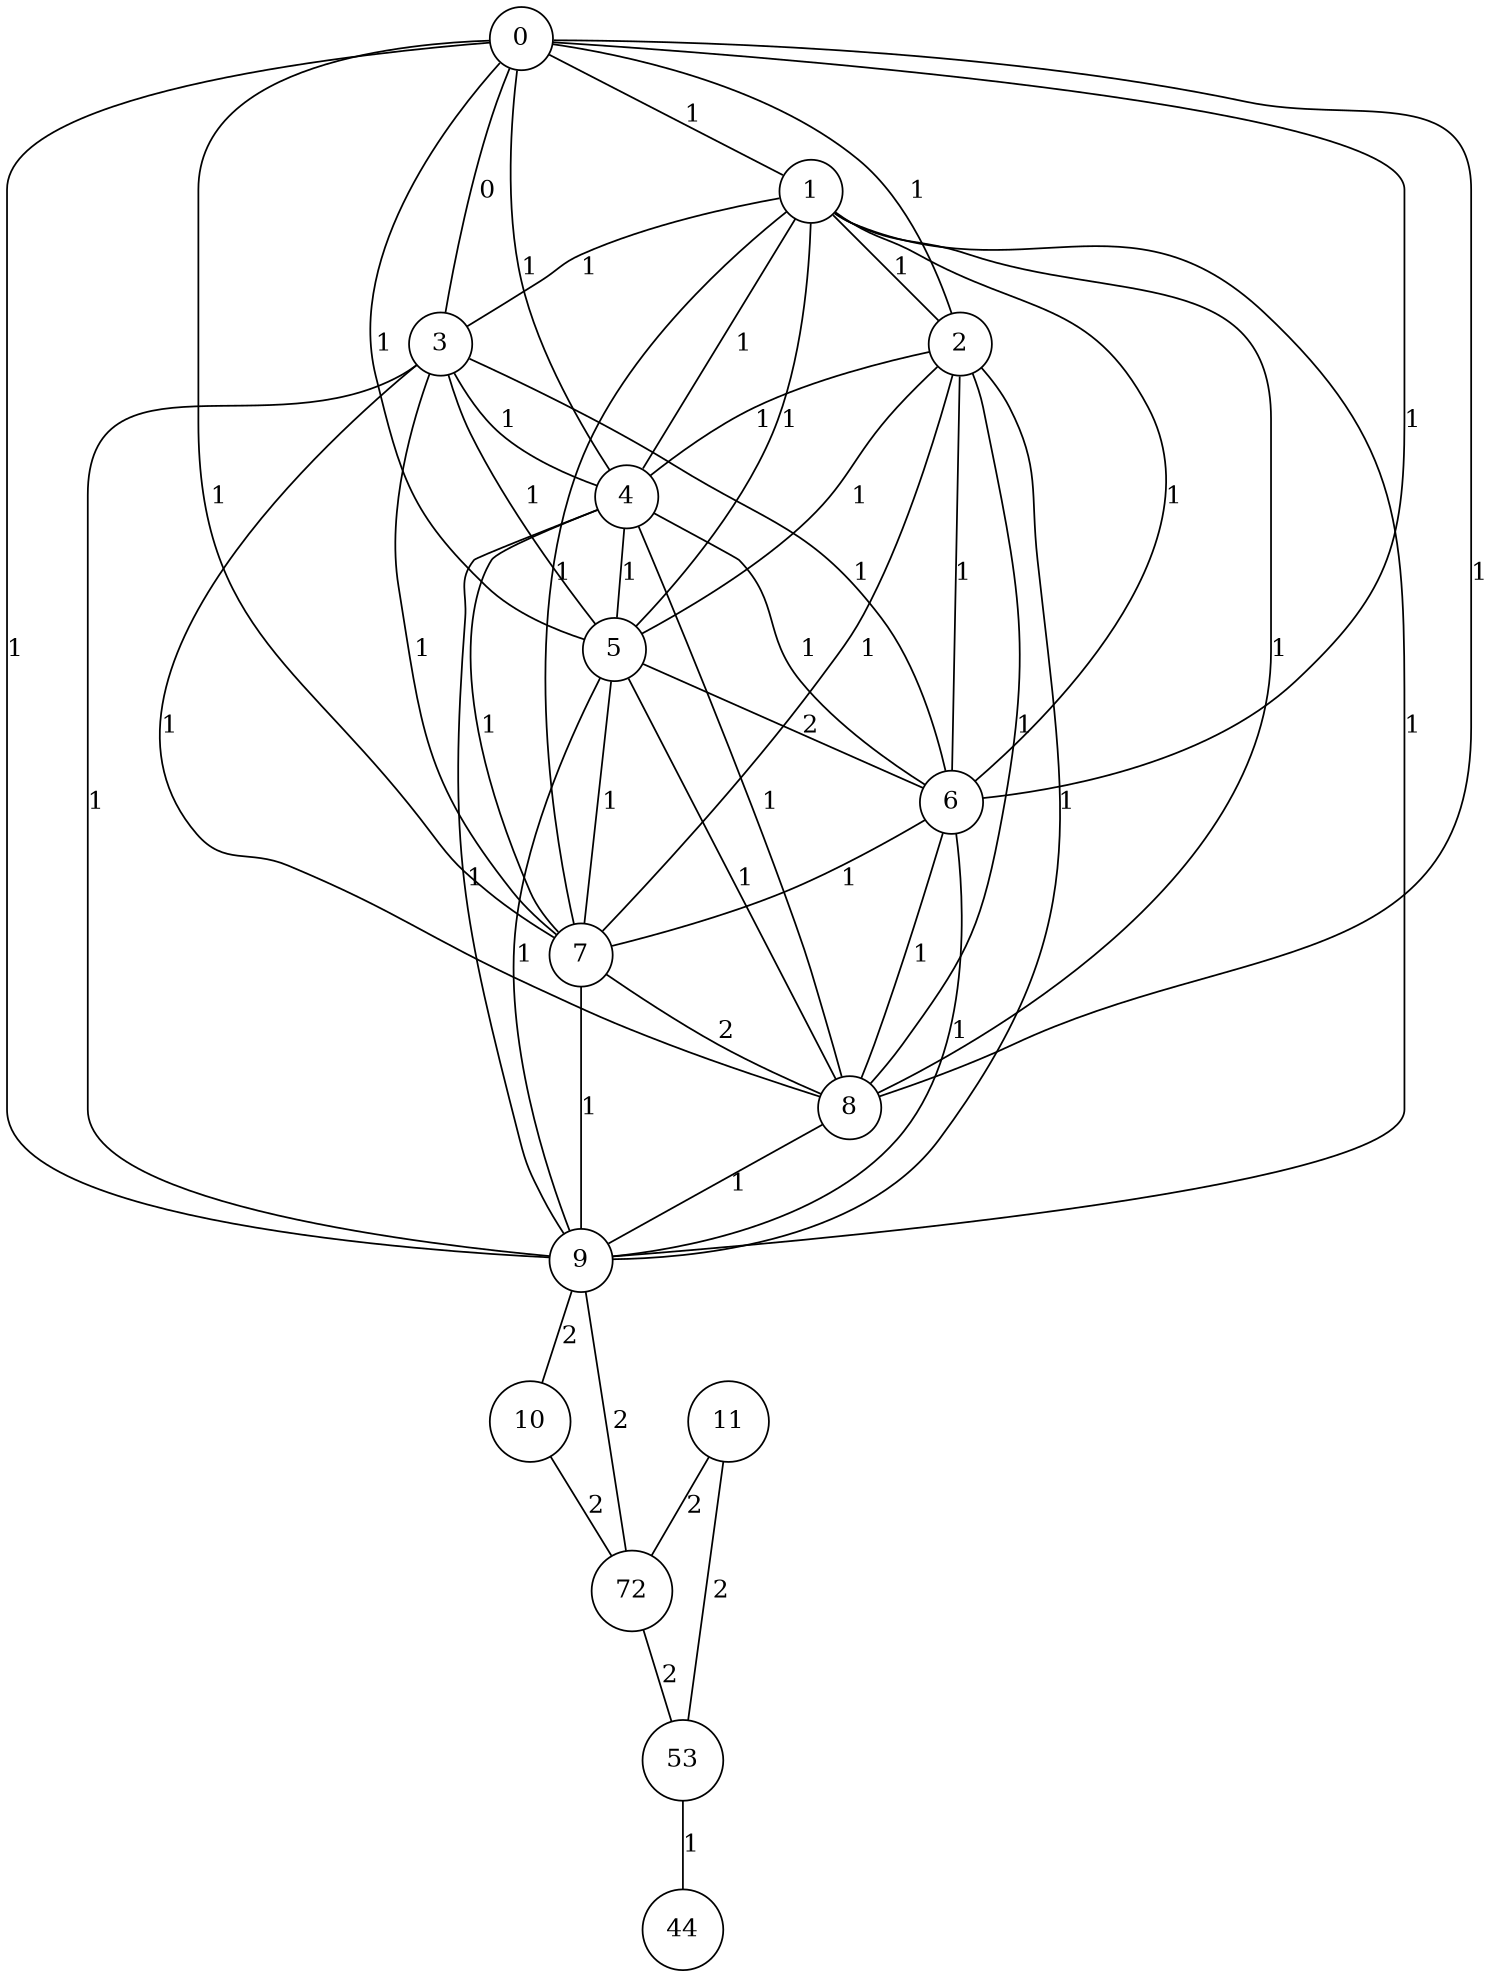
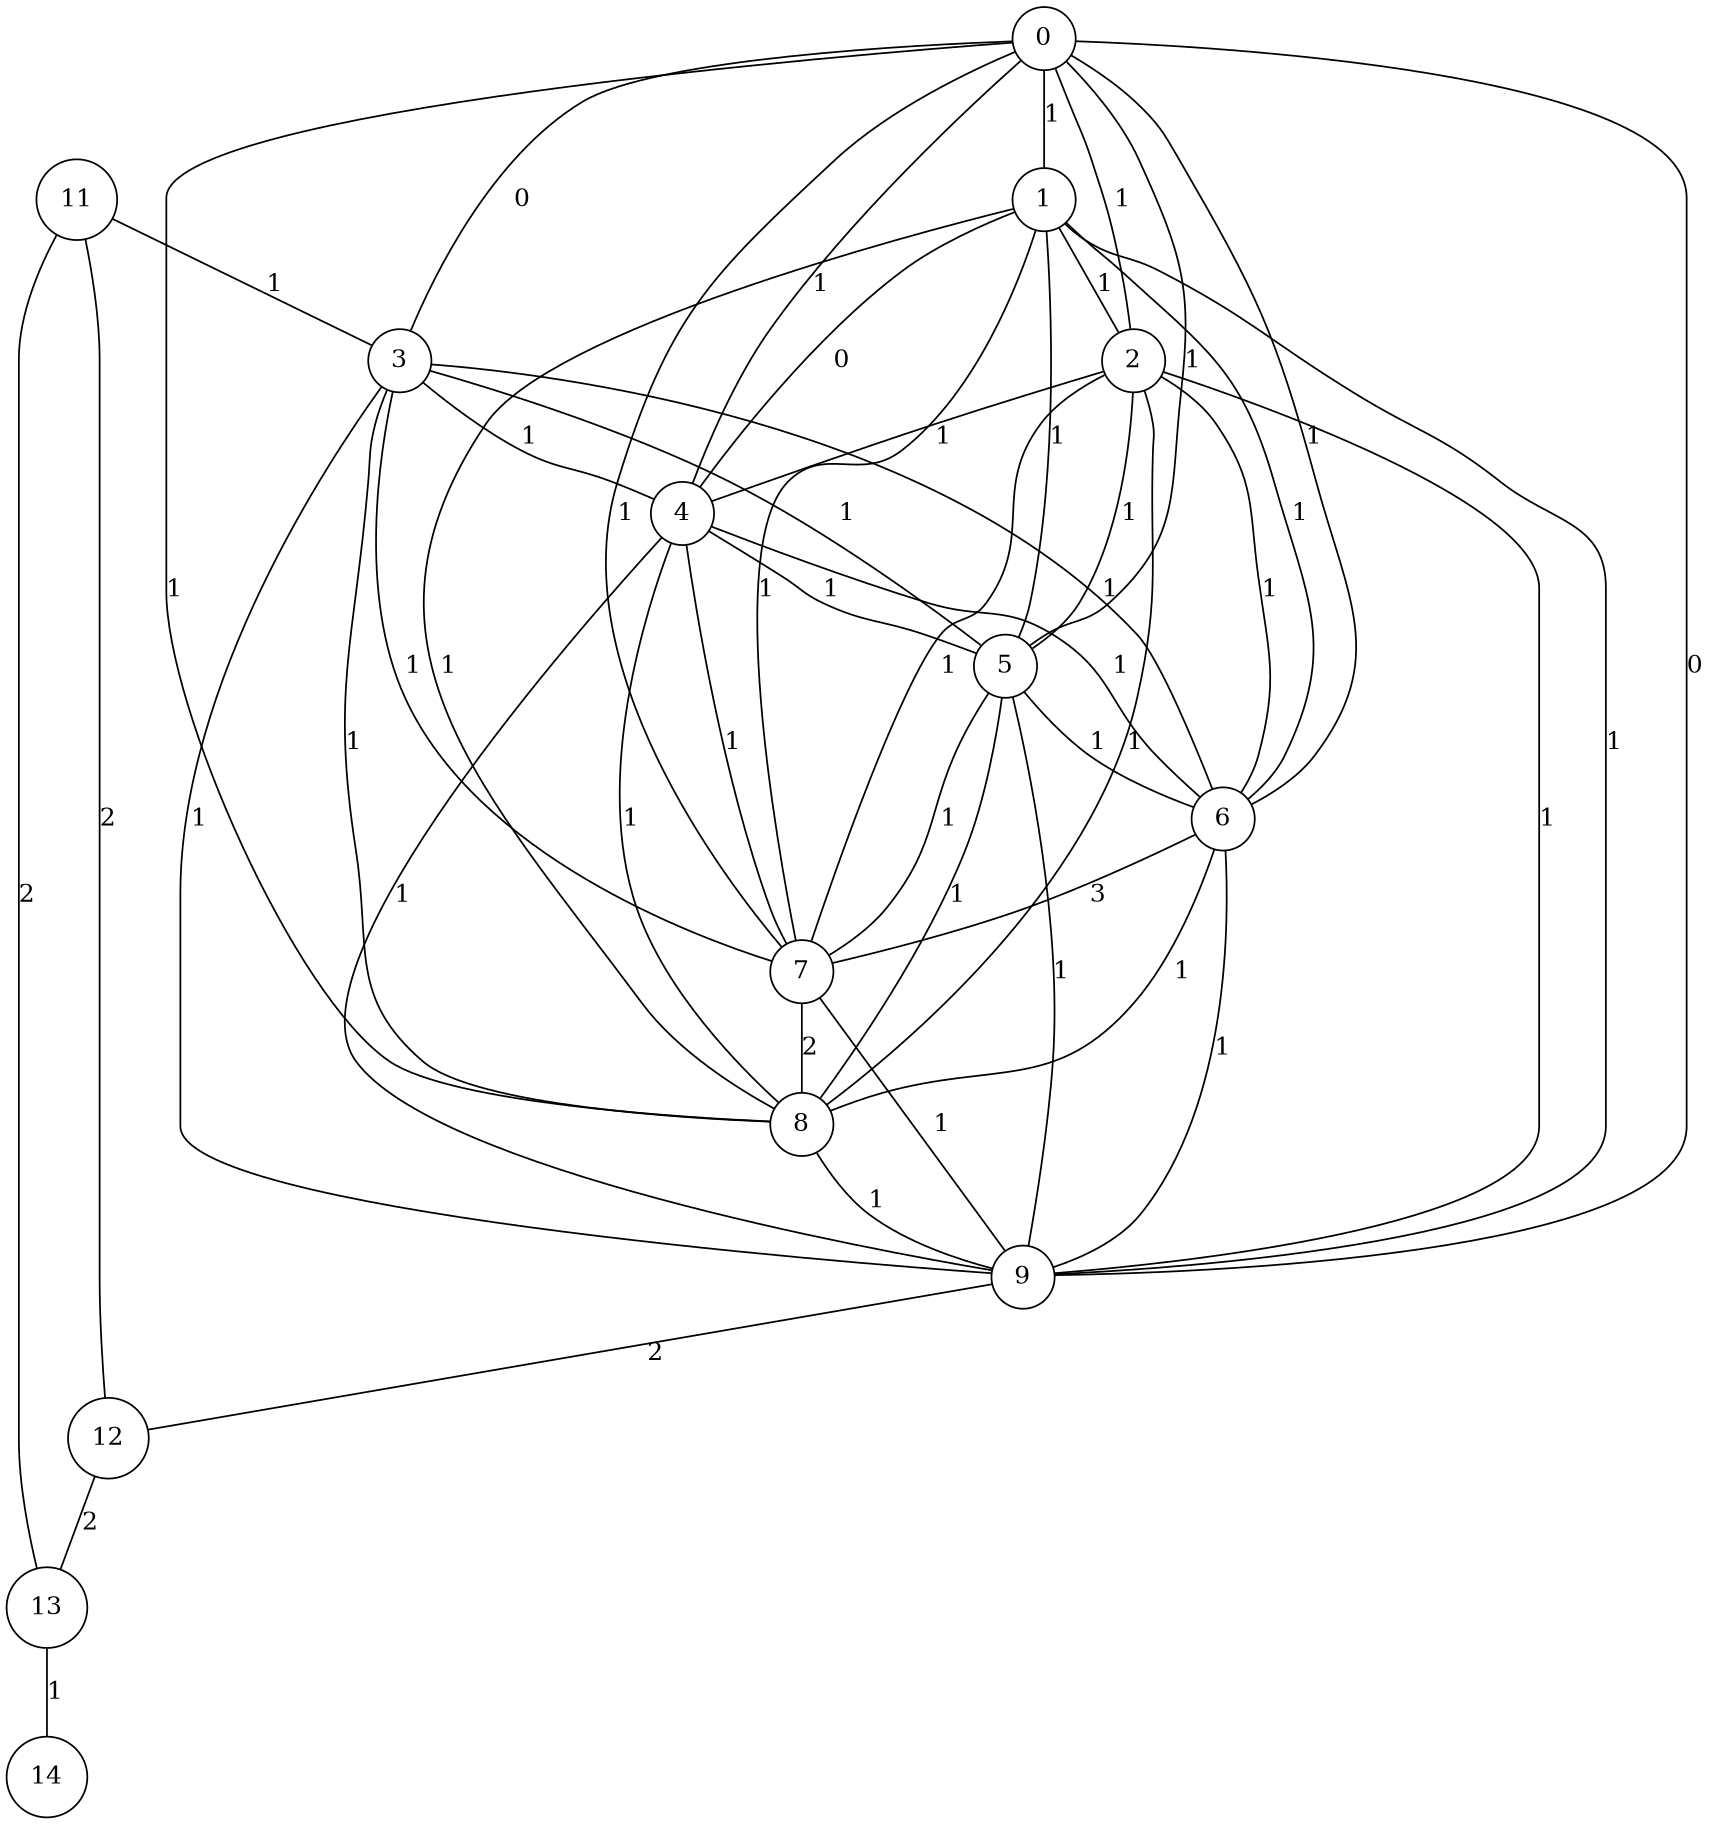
  graph {
    node [shape=circle]
    0
    9
    8
    7
    6
    5
    4
    3
    2
    1
-   10
-   12 [label=72]
-   13 [label=53]
-   14 [label=44]
+   12
+   13
+   14
    11
-   0 -- 9 [label=1]
+   0 -- 9 [label=0]
    0 -- 8 [label=1]
    0 -- 7 [label=1]
    0 -- 6 [label=1]
    0 -- 5 [label=1]
    0 -- 4 [label=1]
    0 -- 3 [label=0]
    0 -- 2 [label=1]
    0 -- 1 [label=1]
-   9 -- 10 [label=2]
    9 -- 12 [label=2]
    8 -- 9 [label=1]
    7 -- 9 [label=1]
    7 -- 8 [label=2]
    6 -- 9 [label=1]
    6 -- 8 [label=1]
-   6 -- 7 [label=1]
+   6 -- 7 [label=3]
    5 -- 9 [label=1]
    5 -- 8 [label=1]
    5 -- 7 [label=1]
-   5 -- 6 [label=2]
+   5 -- 6 [label=1]
    4 -- 9 [label=1]
    4 -- 8 [label=1]
    4 -- 7 [label=1]
    4 -- 6 [label=1]
    4 -- 5 [label=1]
    3 -- 9 [label=1]
    3 -- 8 [label=1]
    3 -- 7 [label=1]
    3 -- 6 [label=1]
    3 -- 5 [label=1]
    3 -- 4 [label=1]
    2 -- 9 [label=1]
    2 -- 8 [label=1]
    2 -- 7 [label=1]
    2 -- 6 [label=1]
    2 -- 5 [label=1]
    2 -- 4 [label=1]
    1 -- 9 [label=1]
    1 -- 8 [label=1]
    1 -- 7 [label=1]
    1 -- 6 [label=1]
    1 -- 5 [label=1]
-   1 -- 4 [label=1]
-   1 -- 3 [label=1]
+   1 -- 4 [label=0]
+   11 -- 3 [label=1]
    1 -- 2 [label=1]
-   10 -- 12 [label=2]
    12 -- 13 [label=2]
    13 -- 14 [label=1]
    11 -- 12 [label=2]
    11 -- 13 [label=2]
  }
